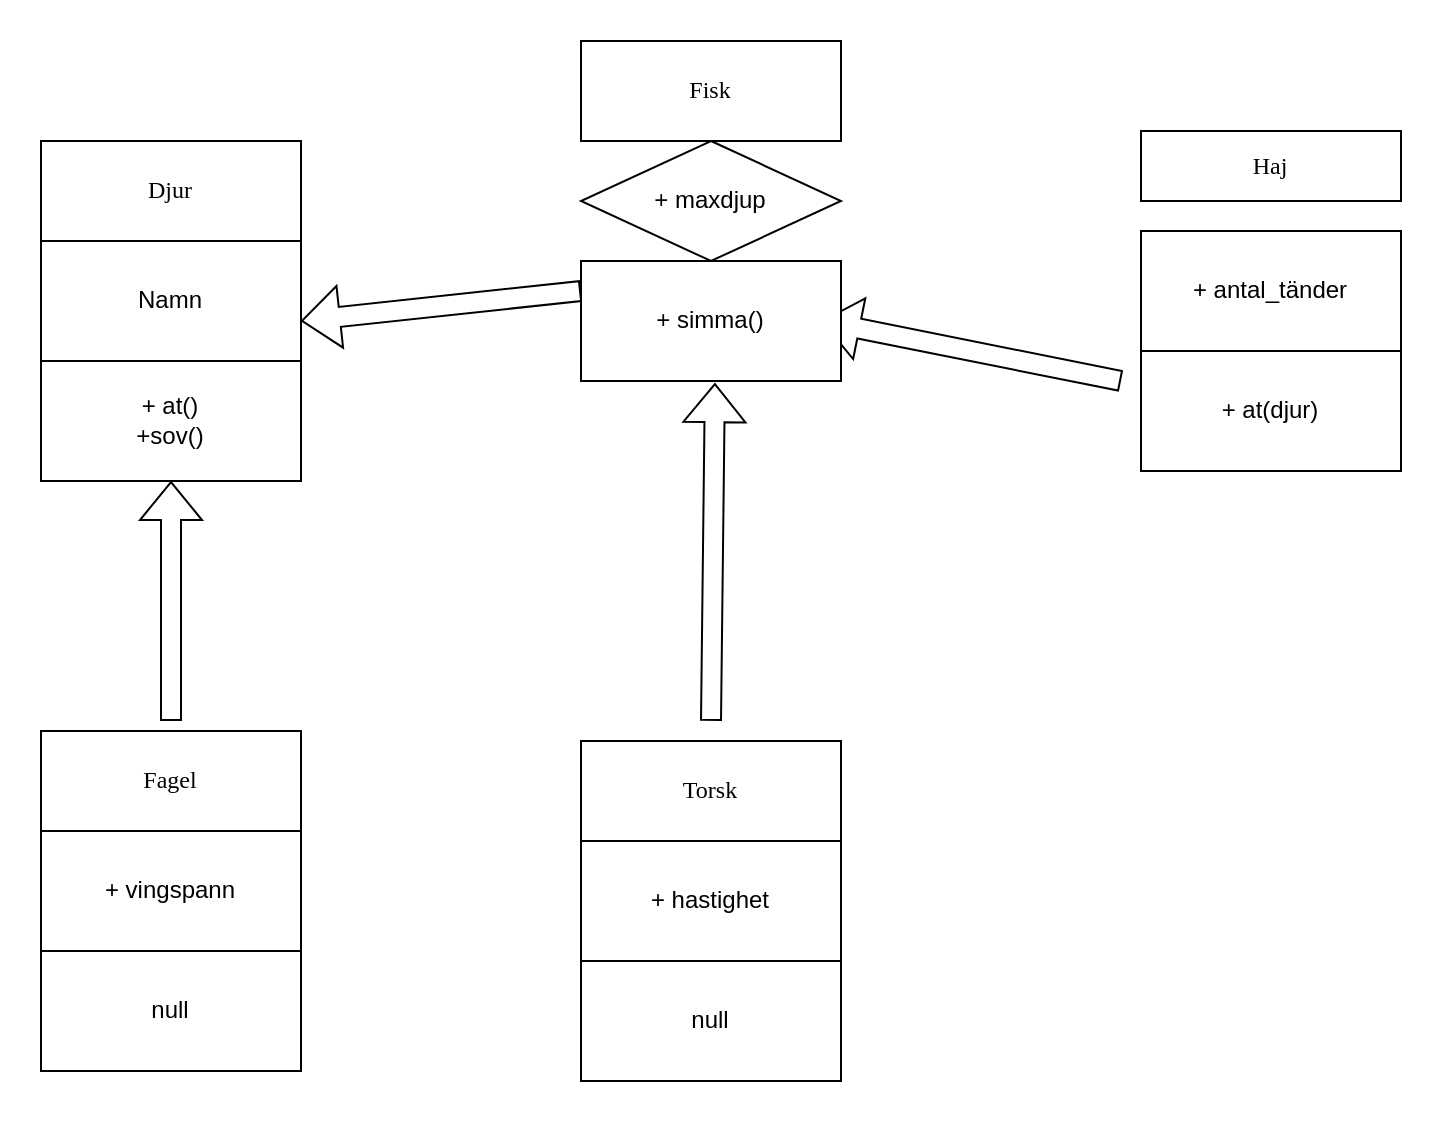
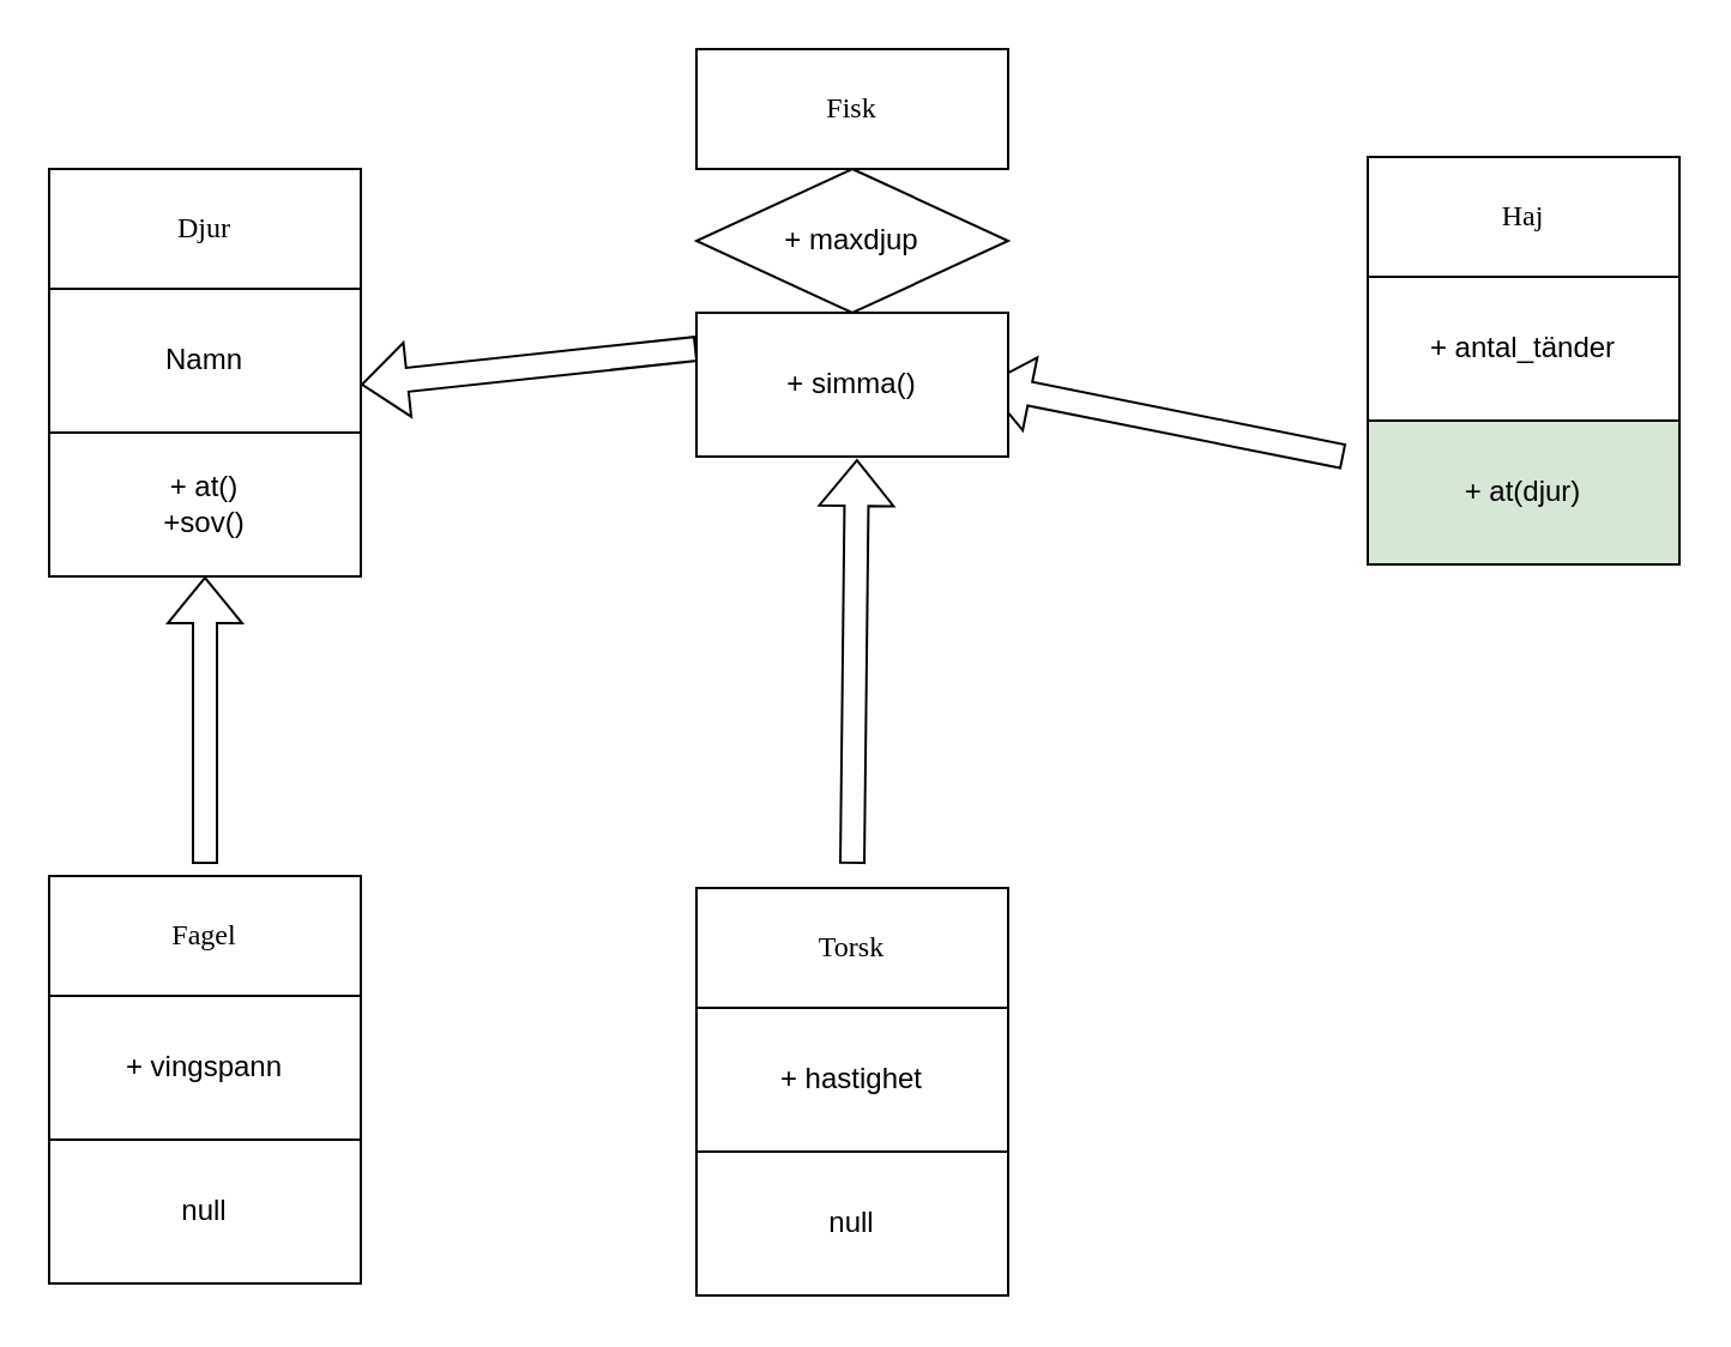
  <mxCell id="0" />
  <mxCell id="1" parent="0" />
  <mxCell id="2" value="Djur" style="rounded=0;whiteSpace=wrap;html=1;fontFamily=Comic Sans MS;" parent="1" vertex="1"><mxGeometry x="20" y="70" width="130" height="50" as="geometry" /></mxCell>
  <mxCell id="3" value="Namn" style="whiteSpace=wrap;html=1;" parent="1" vertex="1"><mxGeometry x="20" y="120" width="130" height="60" as="geometry" /></mxCell>
  <mxCell id="4" value="" style="shape=flexArrow;endArrow=classic;html=1;rounded=0;exitX=0.5;exitY=0;exitDx=0;exitDy=0;entryX=0.5;entryY=1;entryDx=0;entryDy=0;" parent="1" target="8" edge="1"><mxGeometry width="50" height="50" relative="1" as="geometry"><mxPoint x="85" y="360" as="sourcePoint" /><mxPoint x="120" y="280" as="targetPoint" /></mxGeometry></mxCell>
  <mxCell id="5" value="" style="shape=flexArrow;endArrow=classic;html=1;rounded=0;exitX=0;exitY=0.25;exitDx=0;exitDy=0;" parent="1" edge="1"><mxGeometry width="50" height="50" relative="1" as="geometry"><mxPoint x="290" y="145" as="sourcePoint" /><mxPoint x="150" y="160" as="targetPoint" /></mxGeometry></mxCell>
  <mxCell id="6" value="" style="shape=flexArrow;endArrow=classic;html=1;rounded=0;entryX=0.558;entryY=1.017;entryDx=0;entryDy=0;exitX=0.5;exitY=0;exitDx=0;exitDy=0;entryPerimeter=0;" parent="1" edge="1"><mxGeometry width="50" height="50" relative="1" as="geometry"><mxPoint x="355" y="360" as="sourcePoint" /><mxPoint x="356.96" y="191.02" as="targetPoint" /></mxGeometry></mxCell>
  <mxCell id="7" value="" style="shape=flexArrow;endArrow=classic;html=1;rounded=0;exitX=0;exitY=0.5;exitDx=0;exitDy=0;entryX=1;entryY=0.5;entryDx=0;entryDy=0;" parent="1" edge="1"><mxGeometry width="50" height="50" relative="1" as="geometry"><mxPoint x="560" y="190" as="sourcePoint" /><mxPoint x="410" y="160" as="targetPoint" /></mxGeometry></mxCell>
  <mxCell id="8" value="+ at()&lt;br&gt;+sov()" style="rounded=0;whiteSpace=wrap;html=1;" vertex="1" parent="1"><mxGeometry x="20" y="180" width="130" height="60" as="geometry" /></mxCell>
  <mxCell id="9" value="Fisk" style="rounded=0;whiteSpace=wrap;html=1;fontFamily=Comic Sans MS;" vertex="1" parent="1"><mxGeometry x="290" y="20" width="130" height="50" as="geometry" /></mxCell>
  <mxCell id="10" value="+ maxdjup" style="rhombus;whiteSpace=wrap;html=1;" vertex="1" parent="1"><mxGeometry x="290" y="70" width="130" height="60" as="geometry" /></mxCell>
  <mxCell id="11" value="+ simma()" style="rounded=0;whiteSpace=wrap;html=1;" vertex="1" parent="1"><mxGeometry x="290" y="130" width="130" height="60" as="geometry" /></mxCell>
- <mxCell id="12" value="Haj" style="rounded=0;whiteSpace=wrap;html=1;fontFamily=Comic Sans MS;" vertex="1" parent="1"><mxGeometry x="570" y="65" width="130" height="35" as="geometry" /></mxCell>
+ <mxCell id="12" value="Haj" style="rounded=0;whiteSpace=wrap;html=1;fontFamily=Comic Sans MS;" vertex="1" parent="1"><mxGeometry x="570" y="65" width="130" height="50" as="geometry" /></mxCell>
  <mxCell id="13" value="+ antal_tänder" style="whiteSpace=wrap;html=1;" vertex="1" parent="1"><mxGeometry x="570" y="115" width="130" height="60" as="geometry" /></mxCell>
- <mxCell id="14" value="+ at(djur)" style="rounded=0;whiteSpace=wrap;html=1;" vertex="1" parent="1"><mxGeometry x="570" y="175" width="130" height="60" as="geometry" /></mxCell>
+ <mxCell id="14" value="+ at(djur)" style="rounded=0;whiteSpace=wrap;html=1;fillColor=#d5e8d4;" vertex="1" parent="1"><mxGeometry x="570" y="175" width="130" height="60" as="geometry" /></mxCell>
  <mxCell id="15" value="Torsk" style="rounded=0;whiteSpace=wrap;html=1;fontFamily=Comic Sans MS;" vertex="1" parent="1"><mxGeometry x="290" y="370" width="130" height="50" as="geometry" /></mxCell>
  <mxCell id="16" value="+ hastighet" style="whiteSpace=wrap;html=1;" vertex="1" parent="1"><mxGeometry x="290" y="420" width="130" height="60" as="geometry" /></mxCell>
  <mxCell id="17" value="null" style="rounded=0;whiteSpace=wrap;html=1;" vertex="1" parent="1"><mxGeometry x="290" y="480" width="130" height="60" as="geometry" /></mxCell>
  <mxCell id="18" value="Fagel" style="rounded=0;whiteSpace=wrap;html=1;fontFamily=Comic Sans MS;" vertex="1" parent="1"><mxGeometry x="20" y="365" width="130" height="50" as="geometry" /></mxCell>
  <mxCell id="19" value="+ vingspann" style="whiteSpace=wrap;html=1;" vertex="1" parent="1"><mxGeometry x="20" y="415" width="130" height="60" as="geometry" /></mxCell>
  <mxCell id="20" value="null" style="rounded=0;whiteSpace=wrap;html=1;" vertex="1" parent="1"><mxGeometry x="20" y="475" width="130" height="60" as="geometry" /></mxCell>
